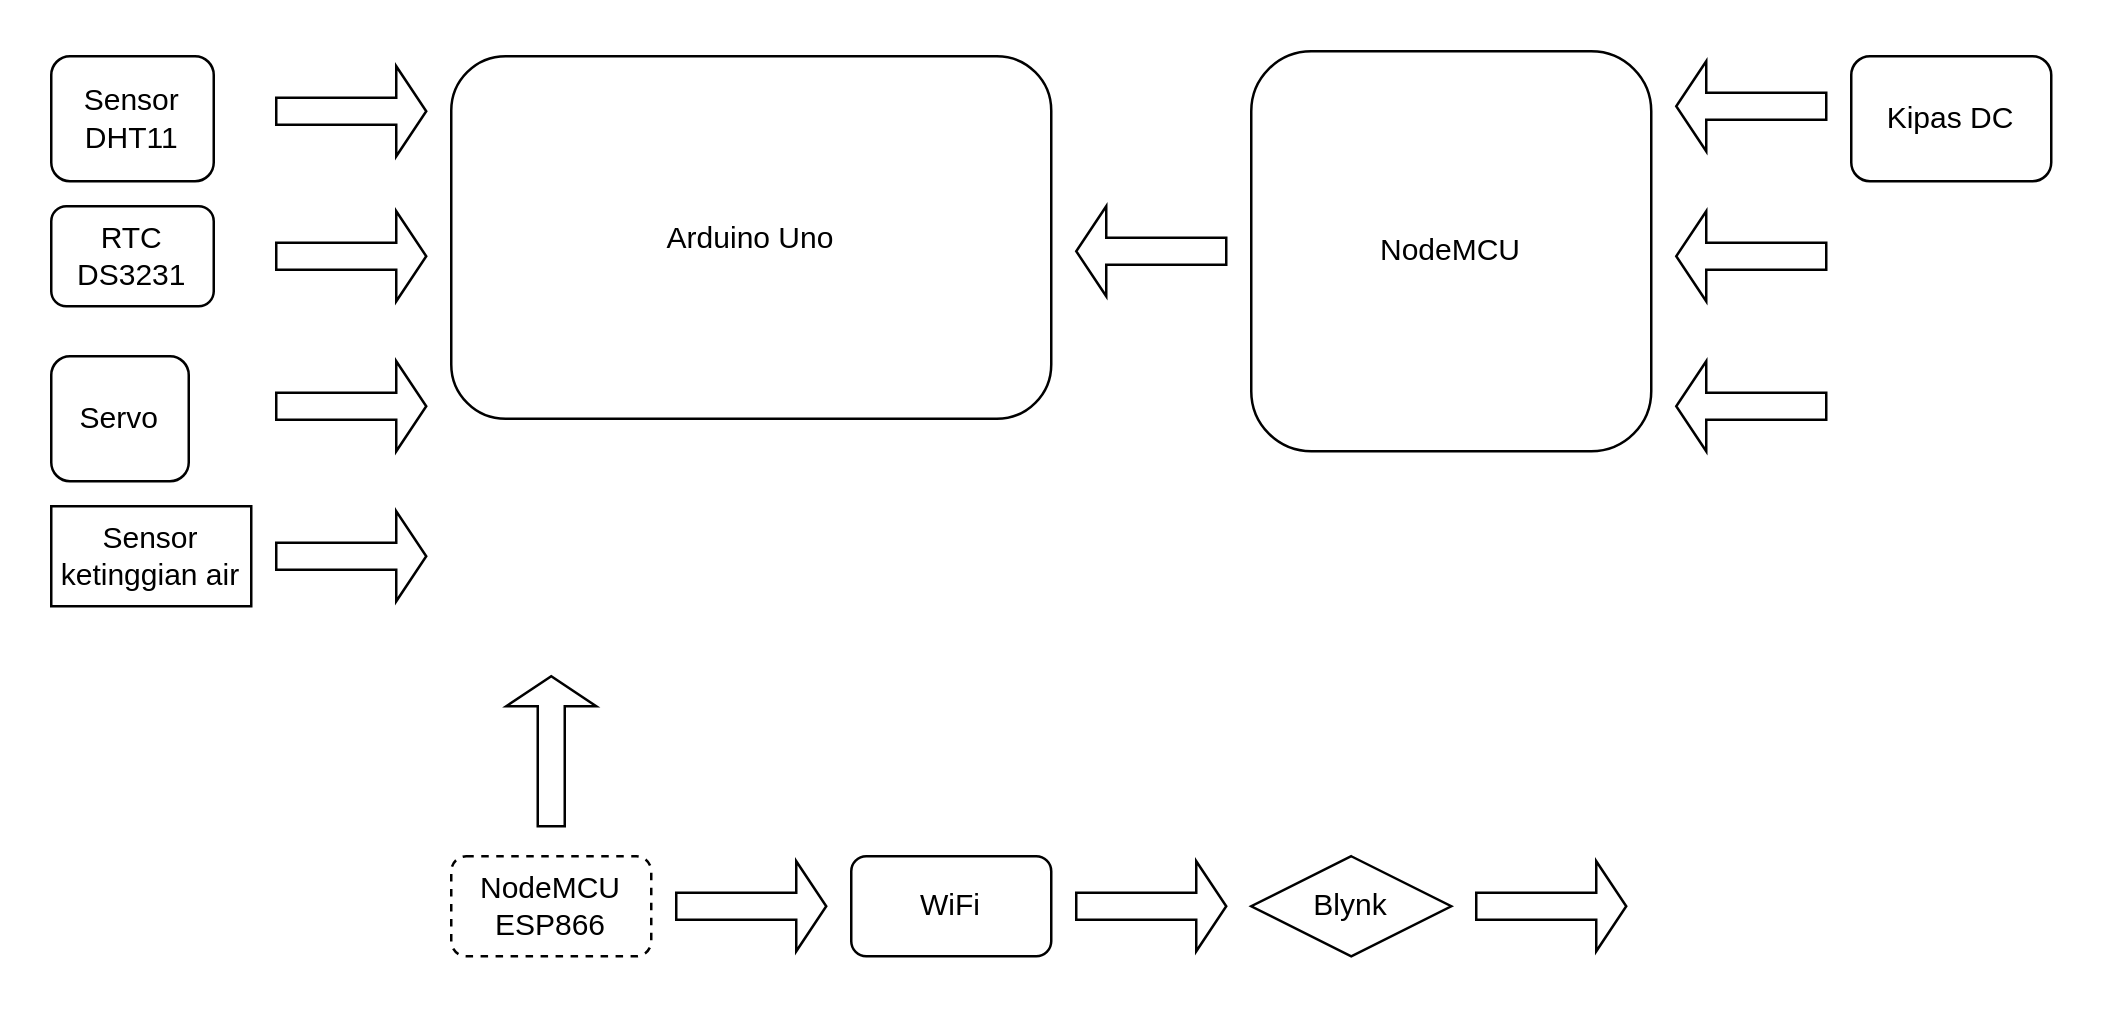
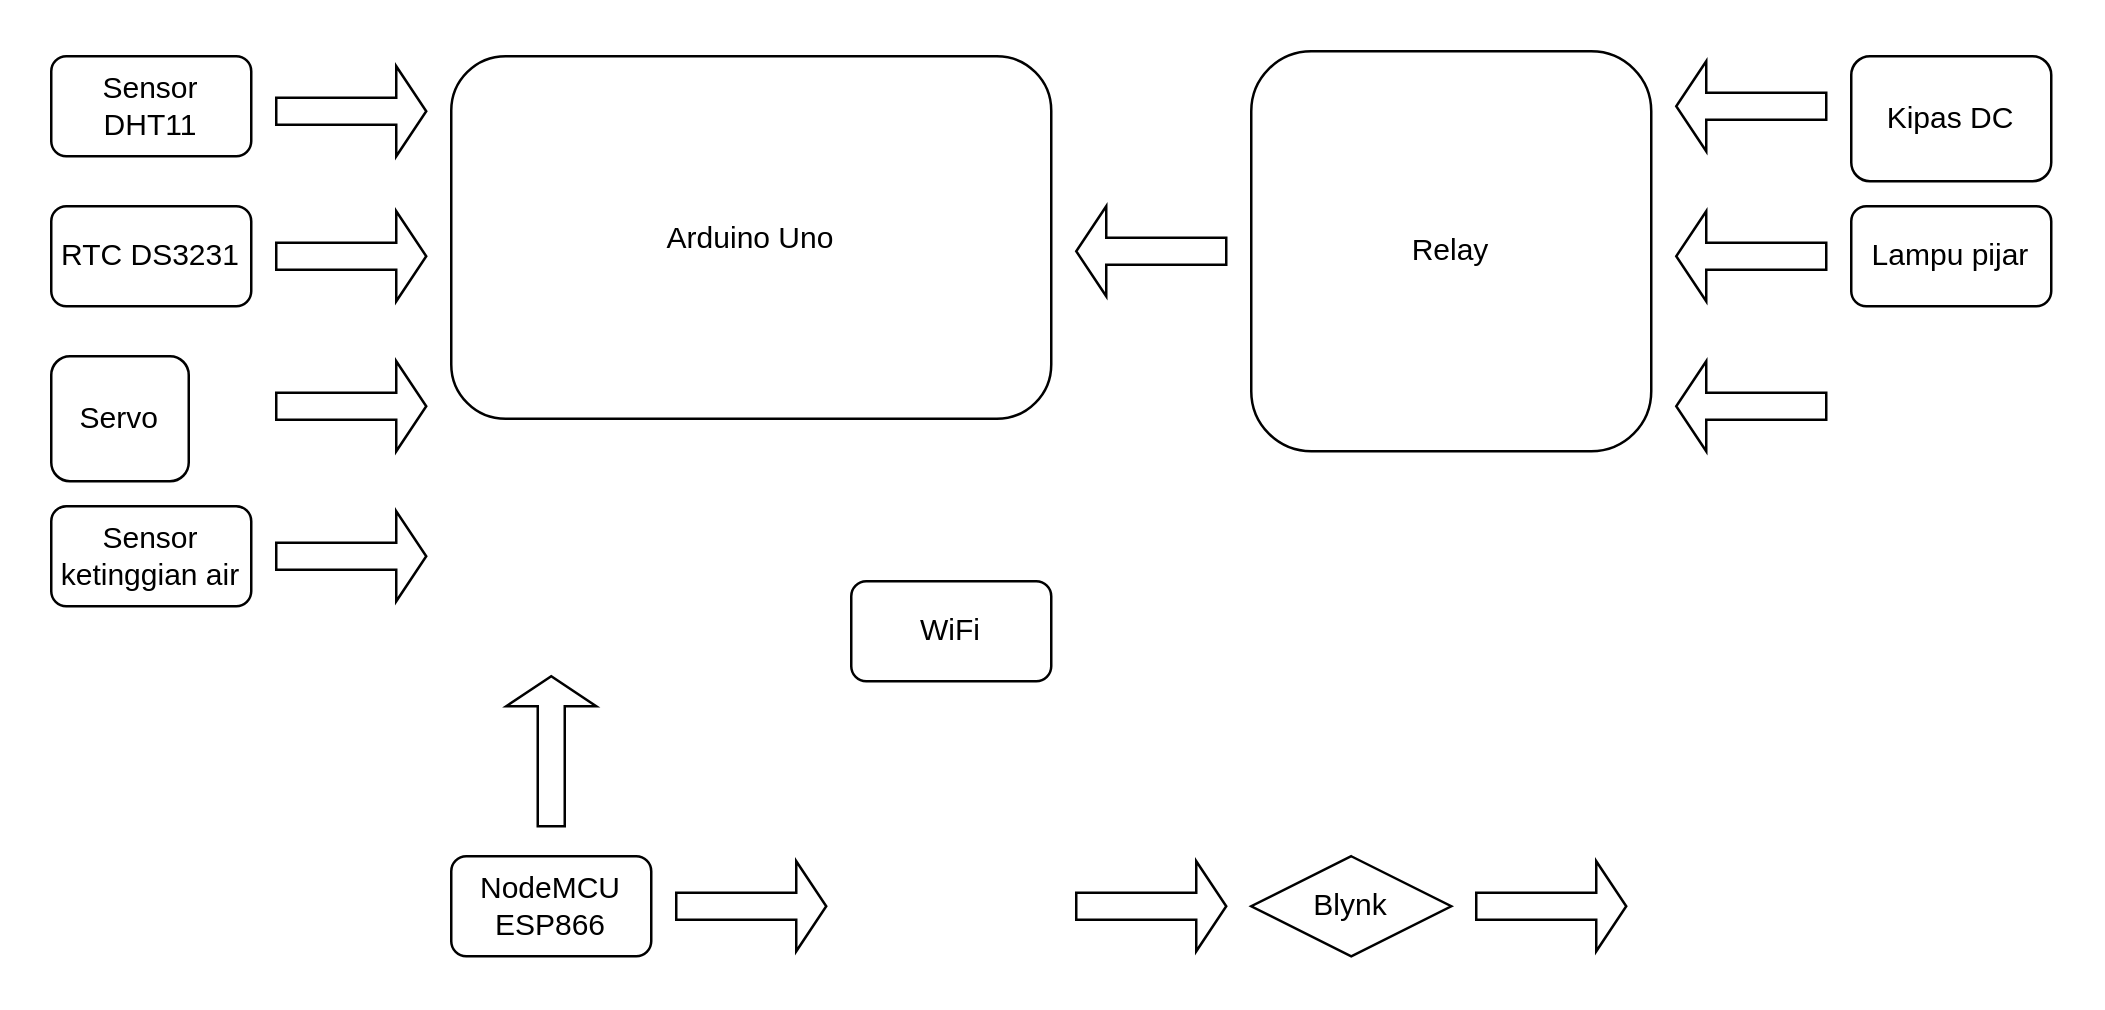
  <mxCell id="0" />
  <mxCell id="1" parent="0" />
- <mxCell id="2" value="NodeMCU" style="rounded=1;whiteSpace=wrap;html=1;" vertex="1" parent="1"><mxGeometry x="500" y="20" width="160" height="160" as="geometry" /></mxCell>
+ <mxCell id="2" value="Relay" style="rounded=1;whiteSpace=wrap;html=1;" vertex="1" parent="1"><mxGeometry x="500" y="20" width="160" height="160" as="geometry" /></mxCell>
  <mxCell id="3" value="Arduino Uno" style="rounded=1;whiteSpace=wrap;html=1;" vertex="1" parent="1"><mxGeometry x="180" y="22" width="240" height="145" as="geometry" /></mxCell>
- <mxCell id="4" value="Sensor ketinggian air" style="whiteSpace=wrap;html=1;rounded=0;" vertex="1" parent="1"><mxGeometry x="20" y="202" width="80" height="40" as="geometry" /></mxCell>
+ <mxCell id="4" value="Sensor ketinggian air" style="rounded=1;whiteSpace=wrap;html=1;" vertex="1" parent="1"><mxGeometry x="20" y="202" width="80" height="40" as="geometry" /></mxCell>
  <mxCell id="5" value="Servo" style="rounded=1;whiteSpace=wrap;html=1;" vertex="1" parent="1"><mxGeometry x="20" y="142" width="55" height="50" as="geometry" /></mxCell>
- <mxCell id="6" value="RTC DS3231" style="rounded=1;whiteSpace=wrap;html=1;" vertex="1" parent="1"><mxGeometry x="20" y="82" width="65" height="40" as="geometry" /></mxCell>
- <mxCell id="7" value="Sensor DHT11" style="rounded=1;whiteSpace=wrap;html=1;" vertex="1" parent="1"><mxGeometry x="20" y="22" width="65" height="50" as="geometry" /></mxCell>
+ <mxCell id="6" value="RTC DS3231" style="rounded=1;whiteSpace=wrap;html=1;" vertex="1" parent="1"><mxGeometry x="20" y="82" width="80" height="40" as="geometry" /></mxCell>
+ <mxCell id="7" value="Sensor DHT11" style="rounded=1;whiteSpace=wrap;html=1;" vertex="1" parent="1"><mxGeometry x="20" y="22" width="80" height="40" as="geometry" /></mxCell>
  <mxCell id="8" value="Blynk" style="rhombus;whiteSpace=wrap;html=1;" vertex="1" parent="1"><mxGeometry x="500" y="342" width="80" height="40" as="geometry" /></mxCell>
- <mxCell id="9" value="WiFi" style="rounded=1;whiteSpace=wrap;html=1;" vertex="1" parent="1"><mxGeometry x="340" y="342" width="80" height="40" as="geometry" /></mxCell>
- <mxCell id="10" value="NodeMCU ESP866" style="rounded=1;whiteSpace=wrap;html=1;dashed=1;" vertex="1" parent="1"><mxGeometry x="180" y="342" width="80" height="40" as="geometry" /></mxCell>
+ <mxCell id="9" value="WiFi" style="rounded=1;whiteSpace=wrap;html=1;" vertex="1" parent="1"><mxGeometry x="340" y="232" width="80" height="40" as="geometry" /></mxCell>
+ <mxCell id="10" value="NodeMCU ESP866" style="rounded=1;whiteSpace=wrap;html=1;" vertex="1" parent="1"><mxGeometry x="180" y="342" width="80" height="40" as="geometry" /></mxCell>
  <mxCell id="11" value="" style="shape=singleArrow;whiteSpace=wrap;html=1;" vertex="1" parent="1"><mxGeometry x="110" y="26" width="60" height="36" as="geometry" /></mxCell>
  <mxCell id="12" value="" style="shape=singleArrow;whiteSpace=wrap;html=1;" vertex="1" parent="1"><mxGeometry x="110" y="84" width="60" height="36" as="geometry" /></mxCell>
  <mxCell id="13" value="" style="shape=singleArrow;whiteSpace=wrap;html=1;" vertex="1" parent="1"><mxGeometry x="110" y="144" width="60" height="36" as="geometry" /></mxCell>
  <mxCell id="14" value="" style="shape=singleArrow;whiteSpace=wrap;html=1;" vertex="1" parent="1"><mxGeometry x="110" y="204" width="60" height="36" as="geometry" /></mxCell>
  <mxCell id="15" value="" style="shape=singleArrow;whiteSpace=wrap;html=1;rotation=-180;" vertex="1" parent="1"><mxGeometry x="430" y="82" width="60" height="36" as="geometry" /></mxCell>
+ <mxCell id="16" value="Lampu pijar" style="rounded=1;whiteSpace=wrap;html=1;" vertex="1" parent="1"><mxGeometry x="740" y="82" width="80" height="40" as="geometry" /></mxCell>
  <mxCell id="17" value="Kipas DC" style="rounded=1;whiteSpace=wrap;html=1;" vertex="1" parent="1"><mxGeometry x="740" y="22" width="80" height="50" as="geometry" /></mxCell>
  <mxCell id="18" value="" style="shape=singleArrow;whiteSpace=wrap;html=1;rotation=-180;" vertex="1" parent="1"><mxGeometry x="670" y="24" width="60" height="36" as="geometry" /></mxCell>
  <mxCell id="19" value="" style="shape=singleArrow;whiteSpace=wrap;html=1;rotation=-180;" vertex="1" parent="1"><mxGeometry x="670" y="84" width="60" height="36" as="geometry" /></mxCell>
  <mxCell id="20" value="" style="shape=singleArrow;whiteSpace=wrap;html=1;rotation=-180;" vertex="1" parent="1"><mxGeometry x="670" y="144" width="60" height="36" as="geometry" /></mxCell>
  <mxCell id="21" value="" style="shape=singleArrow;whiteSpace=wrap;html=1;rotation=-90;" vertex="1" parent="1"><mxGeometry x="190" y="282" width="60" height="36" as="geometry" /></mxCell>
  <mxCell id="22" value="" style="shape=singleArrow;whiteSpace=wrap;html=1;" vertex="1" parent="1"><mxGeometry x="270" y="344" width="60" height="36" as="geometry" /></mxCell>
  <mxCell id="23" value="" style="shape=singleArrow;whiteSpace=wrap;html=1;" vertex="1" parent="1"><mxGeometry x="430" y="344" width="60" height="36" as="geometry" /></mxCell>
  <mxCell id="24" value="" style="shape=singleArrow;whiteSpace=wrap;html=1;" vertex="1" parent="1"><mxGeometry x="590" y="344" width="60" height="36" as="geometry" /></mxCell>
